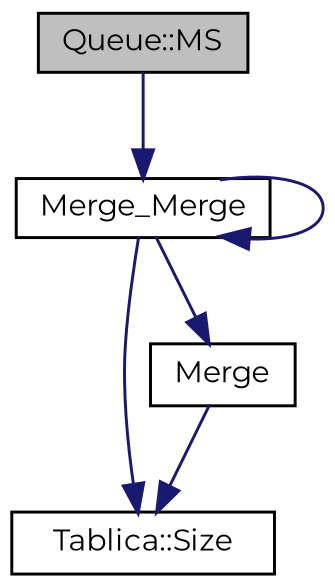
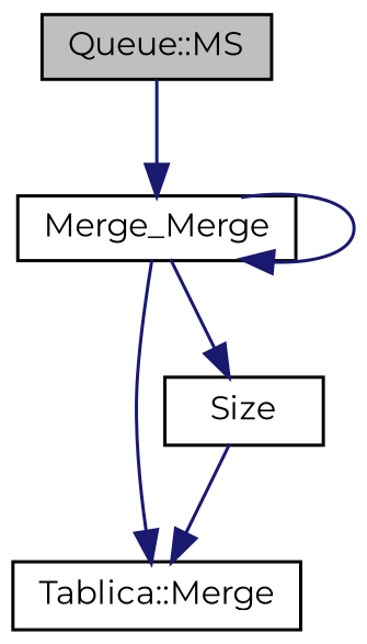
  digraph {
    fontname=Montserrat
    rankdir=TB
    node [color=black fillcolor=white fontname=Montserrat fontsize=10 shape=record style=filled]
    edge [color=midnightblue fontname=Montserrat fontsize=10 labelfontname=Helvetica labelfontsize=10 style=solid]
    n1 [fillcolor=grey75 fontcolor=black height=0.2 label="Queue::MS" width=0.4]
    n2 [height=0.2 label=Merge_Merge width=0.4]
-   n3 [height=0.2 label="Tablica::Size" width=0.4]
-   n4 [height=0.2 label=Merge width=0.4]
+   n3 [height=0.2 label="Tablica::Merge" width=0.4]
+   n4 [height=0.2 label=Size width=0.4]
    n1 -> n2
    n2 -> n2
    n2 -> n3
    n2 -> n4
    n4 -> n3
  }
